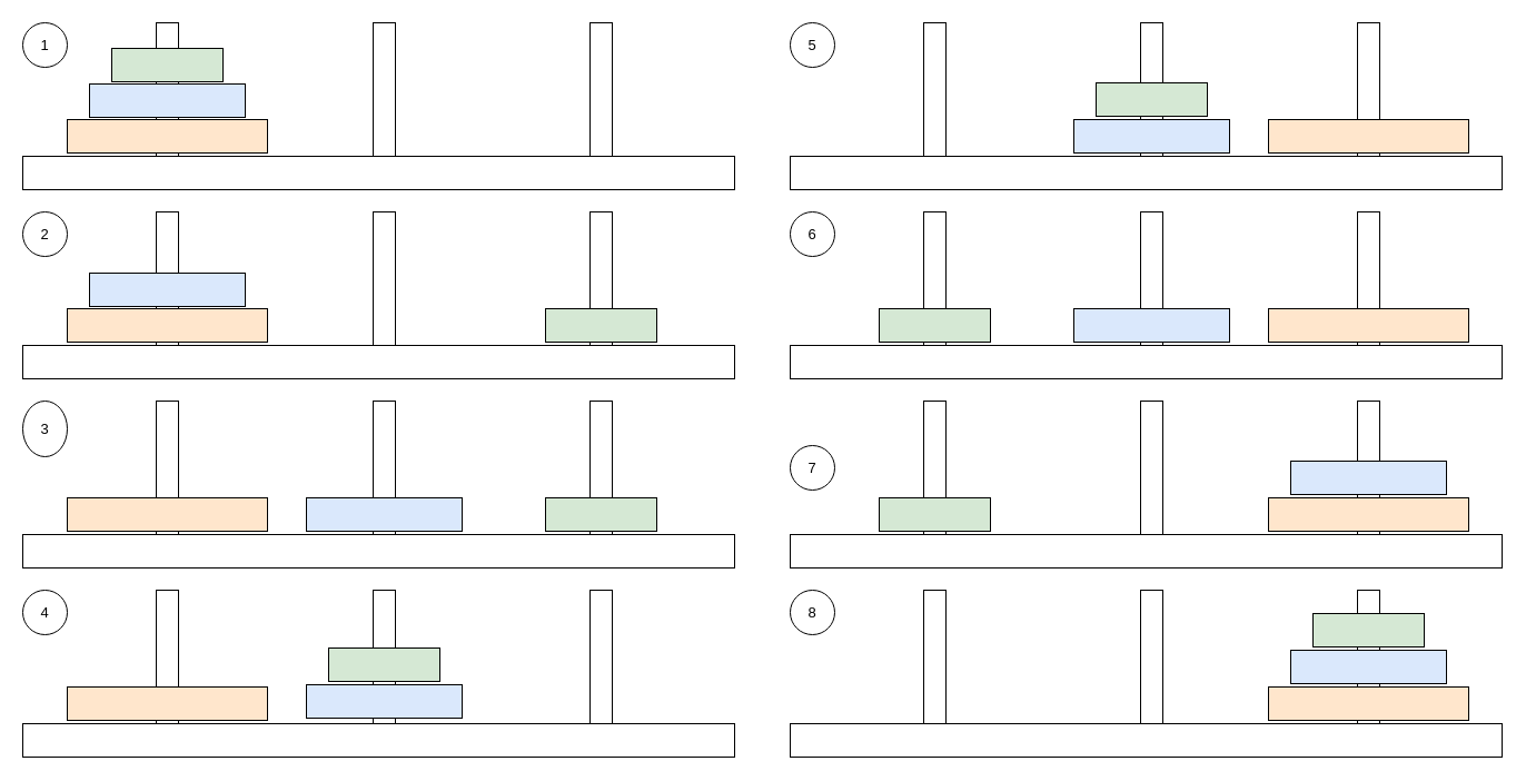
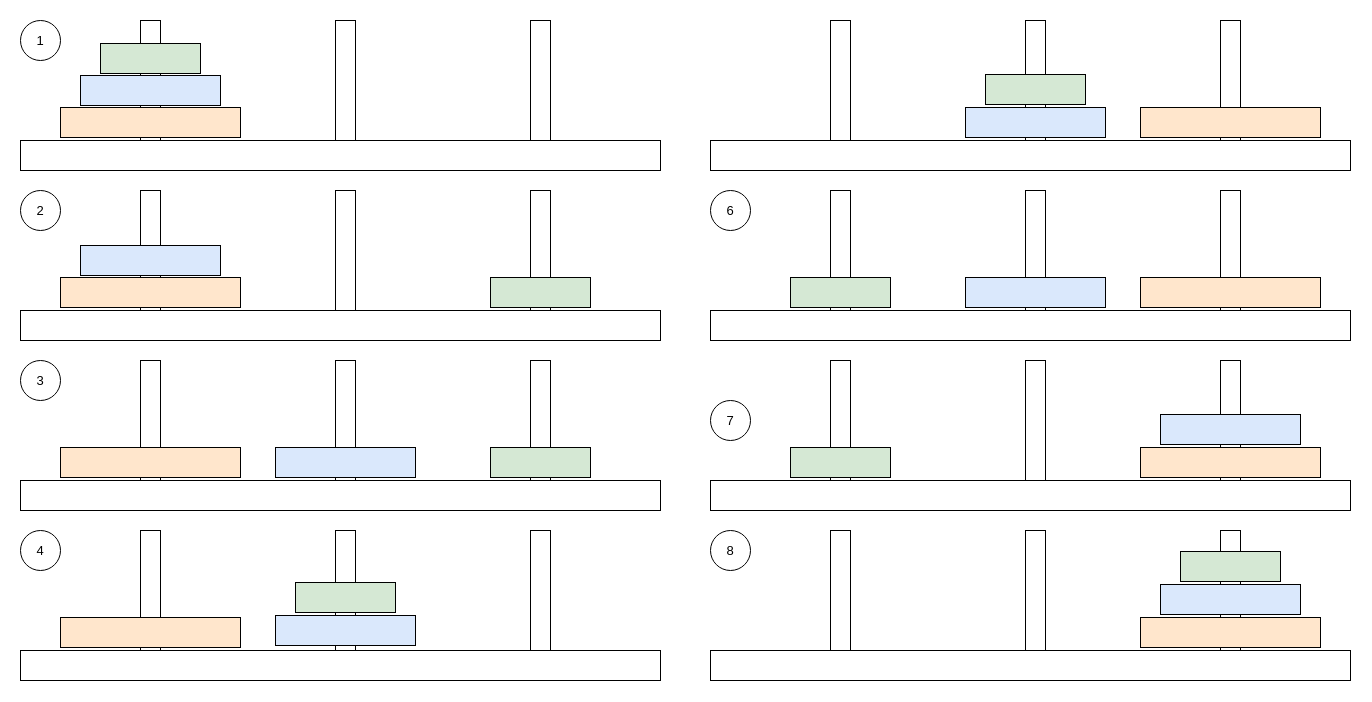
  <mxCell id="0" />
  <mxCell id="1" parent="0" />
  <mxCell id="2" value="" style="rounded=0;whiteSpace=wrap;html=1;" parent="1" vertex="1"><mxGeometry x="530" y="190" width="20" height="120" as="geometry" /></mxCell>
  <mxCell id="3" value="" style="rounded=0;whiteSpace=wrap;html=1;" parent="1" vertex="1"><mxGeometry x="335" y="360" width="20" height="120" as="geometry" /></mxCell>
  <mxCell id="4" value="" style="rounded=0;whiteSpace=wrap;html=1;" parent="1" vertex="1"><mxGeometry x="530" y="360" width="20" height="120" as="geometry" /></mxCell>
  <mxCell id="5" value="" style="rounded=0;whiteSpace=wrap;html=1;" parent="1" vertex="1"><mxGeometry x="335" y="530" width="20" height="120" as="geometry" /></mxCell>
  <mxCell id="6" value="" style="rounded=0;whiteSpace=wrap;html=1;" parent="1" vertex="1"><mxGeometry x="1025" y="20" width="20" height="120" as="geometry" /></mxCell>
  <mxCell id="7" value="" style="rounded=0;whiteSpace=wrap;html=1;" parent="1" vertex="1"><mxGeometry x="1220" y="20" width="20" height="120" as="geometry" /></mxCell>
  <mxCell id="8" value="" style="rounded=0;whiteSpace=wrap;html=1;" parent="1" vertex="1"><mxGeometry x="830" y="190" width="20" height="120" as="geometry" /></mxCell>
  <mxCell id="9" value="" style="rounded=0;whiteSpace=wrap;html=1;" parent="1" vertex="1"><mxGeometry x="1025" y="190" width="20" height="120" as="geometry" /></mxCell>
  <mxCell id="10" value="" style="rounded=0;whiteSpace=wrap;html=1;" parent="1" vertex="1"><mxGeometry x="1220" y="190" width="20" height="120" as="geometry" /></mxCell>
  <mxCell id="11" value="" style="rounded=0;whiteSpace=wrap;html=1;" parent="1" vertex="1"><mxGeometry x="830" y="360" width="20" height="120" as="geometry" /></mxCell>
  <mxCell id="12" value="" style="rounded=0;whiteSpace=wrap;html=1;" parent="1" vertex="1"><mxGeometry x="1025" y="360" width="20" height="120" as="geometry" /></mxCell>
  <mxCell id="13" value="" style="rounded=0;whiteSpace=wrap;html=1;" parent="1" vertex="1"><mxGeometry x="1220" y="360" width="20" height="120" as="geometry" /></mxCell>
  <mxCell id="14" value="" style="rounded=0;whiteSpace=wrap;html=1;" parent="1" vertex="1"><mxGeometry x="830" y="530" width="20" height="120" as="geometry" /></mxCell>
  <mxCell id="15" value="" style="rounded=0;whiteSpace=wrap;html=1;" parent="1" vertex="1"><mxGeometry x="1025" y="530" width="20" height="120" as="geometry" /></mxCell>
  <mxCell id="16" value="" style="rounded=0;whiteSpace=wrap;html=1;" parent="1" vertex="1"><mxGeometry x="1220" y="530" width="20" height="120" as="geometry" /></mxCell>
  <mxCell id="17" value="" style="rounded=0;whiteSpace=wrap;html=1;" parent="1" vertex="1"><mxGeometry x="20" y="140" width="640" height="30" as="geometry" /></mxCell>
  <mxCell id="18" value="" style="rounded=0;whiteSpace=wrap;html=1;" parent="1" vertex="1"><mxGeometry x="140" y="20" width="20" height="120" as="geometry" /></mxCell>
  <mxCell id="19" value="" style="rounded=0;whiteSpace=wrap;html=1;fillColor=#ffe6cc;strokeColor=#000000;" parent="1" vertex="1"><mxGeometry x="60" y="107" width="180" height="30" as="geometry" /></mxCell>
  <mxCell id="20" value="" style="rounded=0;whiteSpace=wrap;html=1;fillColor=#dae8fc;strokeColor=#000000;" parent="1" vertex="1"><mxGeometry x="80" y="75" width="140" height="30" as="geometry" /></mxCell>
  <mxCell id="21" value="" style="rounded=0;whiteSpace=wrap;html=1;fillColor=#d5e8d4;strokeColor=#000000;" parent="1" vertex="1"><mxGeometry x="100" y="43" width="100" height="30" as="geometry" /></mxCell>
  <mxCell id="22" value="" style="rounded=0;whiteSpace=wrap;html=1;" parent="1" vertex="1"><mxGeometry x="335" y="20" width="20" height="120" as="geometry" /></mxCell>
  <mxCell id="23" value="" style="rounded=0;whiteSpace=wrap;html=1;" parent="1" vertex="1"><mxGeometry x="530" y="20" width="20" height="120" as="geometry" /></mxCell>
  <mxCell id="24" value="" style="rounded=0;whiteSpace=wrap;html=1;" parent="1" vertex="1"><mxGeometry x="20" y="310" width="640" height="30" as="geometry" /></mxCell>
  <mxCell id="25" value="" style="rounded=0;whiteSpace=wrap;html=1;" parent="1" vertex="1"><mxGeometry x="140" y="190" width="20" height="120" as="geometry" /></mxCell>
  <mxCell id="26" value="" style="rounded=0;whiteSpace=wrap;html=1;fillColor=#ffe6cc;strokeColor=#000000;" parent="1" vertex="1"><mxGeometry x="60" y="277" width="180" height="30" as="geometry" /></mxCell>
  <mxCell id="27" value="" style="rounded=0;whiteSpace=wrap;html=1;fillColor=#dae8fc;strokeColor=#000000;" parent="1" vertex="1"><mxGeometry x="80" y="245" width="140" height="30" as="geometry" /></mxCell>
  <mxCell id="28" value="" style="rounded=0;whiteSpace=wrap;html=1;fillColor=#d5e8d4;strokeColor=#000000;" parent="1" vertex="1"><mxGeometry x="490" y="277" width="100" height="30" as="geometry" /></mxCell>
  <mxCell id="29" value="" style="rounded=0;whiteSpace=wrap;html=1;" parent="1" vertex="1"><mxGeometry x="335" y="190" width="20" height="120" as="geometry" /></mxCell>
  <mxCell id="30" value="" style="rounded=0;whiteSpace=wrap;html=1;" parent="1" vertex="1"><mxGeometry x="20" y="480" width="640" height="30" as="geometry" /></mxCell>
  <mxCell id="31" value="" style="rounded=0;whiteSpace=wrap;html=1;" parent="1" vertex="1"><mxGeometry x="140" y="360" width="20" height="120" as="geometry" /></mxCell>
  <mxCell id="32" value="" style="rounded=0;whiteSpace=wrap;html=1;fillColor=#ffe6cc;strokeColor=#000000;" parent="1" vertex="1"><mxGeometry x="60" y="447" width="180" height="30" as="geometry" /></mxCell>
  <mxCell id="33" value="" style="rounded=0;whiteSpace=wrap;html=1;fillColor=#dae8fc;strokeColor=#000000;" parent="1" vertex="1"><mxGeometry x="275" y="447" width="140" height="30" as="geometry" /></mxCell>
  <mxCell id="34" value="" style="rounded=0;whiteSpace=wrap;html=1;fillColor=#d5e8d4;strokeColor=#000000;" parent="1" vertex="1"><mxGeometry x="490" y="447" width="100" height="30" as="geometry" /></mxCell>
  <mxCell id="35" value="" style="rounded=0;whiteSpace=wrap;html=1;" parent="1" vertex="1"><mxGeometry x="20" y="650" width="640" height="30" as="geometry" /></mxCell>
  <mxCell id="36" value="" style="rounded=0;whiteSpace=wrap;html=1;" parent="1" vertex="1"><mxGeometry x="140" y="530" width="20" height="120" as="geometry" /></mxCell>
  <mxCell id="37" value="" style="rounded=0;whiteSpace=wrap;html=1;fillColor=#ffe6cc;strokeColor=#000000;" parent="1" vertex="1"><mxGeometry x="60" y="617" width="180" height="30" as="geometry" /></mxCell>
  <mxCell id="38" value="" style="rounded=0;whiteSpace=wrap;html=1;fillColor=#dae8fc;strokeColor=#000000;" parent="1" vertex="1"><mxGeometry x="275" y="615" width="140" height="30" as="geometry" /></mxCell>
  <mxCell id="39" value="" style="rounded=0;whiteSpace=wrap;html=1;fillColor=#d5e8d4;strokeColor=#000000;" parent="1" vertex="1"><mxGeometry x="295" y="582" width="100" height="30" as="geometry" /></mxCell>
  <mxCell id="40" value="" style="rounded=0;whiteSpace=wrap;html=1;" parent="1" vertex="1"><mxGeometry x="530" y="530" width="20" height="120" as="geometry" /></mxCell>
  <mxCell id="41" value="" style="rounded=0;whiteSpace=wrap;html=1;" parent="1" vertex="1"><mxGeometry x="710" y="140" width="640" height="30" as="geometry" /></mxCell>
  <mxCell id="42" value="" style="rounded=0;whiteSpace=wrap;html=1;" parent="1" vertex="1"><mxGeometry x="830" y="20" width="20" height="120" as="geometry" /></mxCell>
  <mxCell id="43" value="" style="rounded=0;whiteSpace=wrap;html=1;fillColor=#ffe6cc;strokeColor=#000000;" parent="1" vertex="1"><mxGeometry x="1140" y="107" width="180" height="30" as="geometry" /></mxCell>
  <mxCell id="44" value="" style="rounded=0;whiteSpace=wrap;html=1;fillColor=#dae8fc;strokeColor=#000000;" parent="1" vertex="1"><mxGeometry x="965" y="107" width="140" height="30" as="geometry" /></mxCell>
  <mxCell id="45" value="" style="rounded=0;whiteSpace=wrap;html=1;fillColor=#d5e8d4;strokeColor=#000000;" parent="1" vertex="1"><mxGeometry x="985" y="74" width="100" height="30" as="geometry" /></mxCell>
  <mxCell id="46" value="" style="rounded=0;whiteSpace=wrap;html=1;" parent="1" vertex="1"><mxGeometry x="710" y="310" width="640" height="30" as="geometry" /></mxCell>
  <mxCell id="47" value="" style="rounded=0;whiteSpace=wrap;html=1;fillColor=#ffe6cc;strokeColor=#000000;" parent="1" vertex="1"><mxGeometry x="1140" y="277" width="180" height="30" as="geometry" /></mxCell>
  <mxCell id="48" value="" style="rounded=0;whiteSpace=wrap;html=1;fillColor=#dae8fc;strokeColor=#000000;" parent="1" vertex="1"><mxGeometry x="965" y="277" width="140" height="30" as="geometry" /></mxCell>
  <mxCell id="49" value="" style="rounded=0;whiteSpace=wrap;html=1;fillColor=#d5e8d4;strokeColor=#000000;" parent="1" vertex="1"><mxGeometry x="790" y="277" width="100" height="30" as="geometry" /></mxCell>
  <mxCell id="50" value="" style="rounded=0;whiteSpace=wrap;html=1;" parent="1" vertex="1"><mxGeometry x="710" y="480" width="640" height="30" as="geometry" /></mxCell>
  <mxCell id="51" value="" style="rounded=0;whiteSpace=wrap;html=1;fillColor=#ffe6cc;strokeColor=#000000;" parent="1" vertex="1"><mxGeometry x="1140" y="447" width="180" height="30" as="geometry" /></mxCell>
  <mxCell id="52" value="" style="rounded=0;whiteSpace=wrap;html=1;fillColor=#dae8fc;strokeColor=#000000;" parent="1" vertex="1"><mxGeometry x="1160" y="414" width="140" height="30" as="geometry" /></mxCell>
  <mxCell id="53" value="" style="rounded=0;whiteSpace=wrap;html=1;fillColor=#d5e8d4;strokeColor=#000000;" parent="1" vertex="1"><mxGeometry x="790" y="447" width="100" height="30" as="geometry" /></mxCell>
  <mxCell id="54" value="" style="rounded=0;whiteSpace=wrap;html=1;" parent="1" vertex="1"><mxGeometry x="710" y="650" width="640" height="30" as="geometry" /></mxCell>
  <mxCell id="55" value="" style="rounded=0;whiteSpace=wrap;html=1;fillColor=#ffe6cc;strokeColor=#000000;" parent="1" vertex="1"><mxGeometry x="1140" y="617" width="180" height="30" as="geometry" /></mxCell>
  <mxCell id="56" value="" style="rounded=0;whiteSpace=wrap;html=1;fillColor=#dae8fc;strokeColor=#000000;" parent="1" vertex="1"><mxGeometry x="1160" y="584" width="140" height="30" as="geometry" /></mxCell>
  <mxCell id="57" value="" style="rounded=0;whiteSpace=wrap;html=1;fillColor=#d5e8d4;strokeColor=#000000;" parent="1" vertex="1"><mxGeometry x="1180" y="551" width="100" height="30" as="geometry" /></mxCell>
  <mxCell id="58" value="1" style="ellipse;whiteSpace=wrap;html=1;aspect=fixed;fontSize=13;" parent="1" vertex="1"><mxGeometry x="20" y="20" width="40" height="40" as="geometry" /></mxCell>
- <mxCell id="59" value="5" style="ellipse;whiteSpace=wrap;html=1;aspect=fixed;fontSize=13;" parent="1" vertex="1"><mxGeometry x="710" y="20" width="40" height="40" as="geometry" /></mxCell>
  <mxCell id="60" value="2" style="ellipse;whiteSpace=wrap;html=1;aspect=fixed;fontSize=13;" parent="1" vertex="1"><mxGeometry x="20" y="190" width="40" height="40" as="geometry" /></mxCell>
  <mxCell id="61" value="6" style="ellipse;whiteSpace=wrap;html=1;aspect=fixed;fontSize=13;" parent="1" vertex="1"><mxGeometry x="710" y="190" width="40" height="40" as="geometry" /></mxCell>
- <mxCell id="62" value="3" style="ellipse;whiteSpace=wrap;html=1;aspect=fixed;fontSize=13;" parent="1" vertex="1"><mxGeometry x="20" y="360" width="40" height="50" as="geometry" /></mxCell>
+ <mxCell id="62" value="3" style="ellipse;whiteSpace=wrap;html=1;aspect=fixed;fontSize=13;" parent="1" vertex="1"><mxGeometry x="20" y="360" width="40" height="40" as="geometry" /></mxCell>
  <mxCell id="63" value="4" style="ellipse;whiteSpace=wrap;html=1;aspect=fixed;fontSize=13;" parent="1" vertex="1"><mxGeometry x="20" y="530" width="40" height="40" as="geometry" /></mxCell>
  <mxCell id="64" value="7" style="ellipse;whiteSpace=wrap;html=1;aspect=fixed;fontSize=13;" parent="1" vertex="1"><mxGeometry x="710" y="400" width="40" height="40" as="geometry" /></mxCell>
  <mxCell id="65" value="8" style="ellipse;whiteSpace=wrap;html=1;aspect=fixed;fontSize=13;" parent="1" vertex="1"><mxGeometry x="710" y="530" width="40" height="40" as="geometry" /></mxCell>
